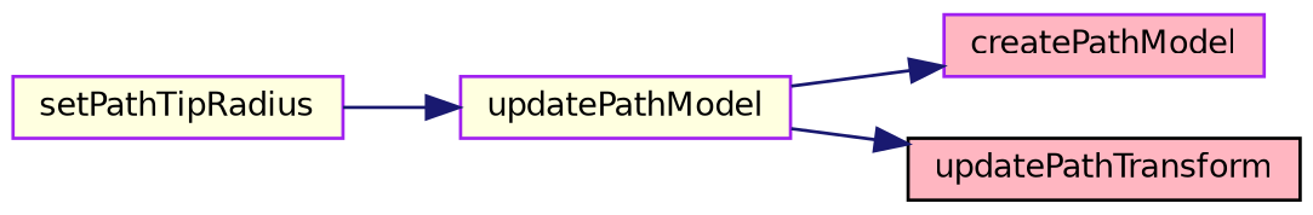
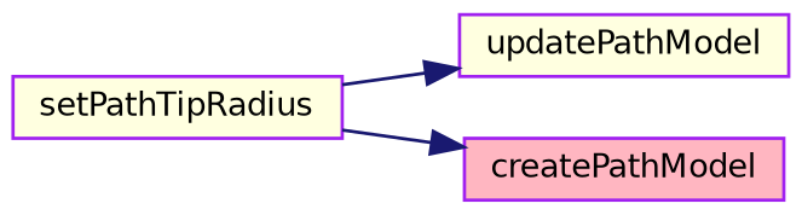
  digraph {
    rankdir=LR
    node [color=purple fillcolor=lightyellow fontname=Helvetica fontsize=10 shape=record style=filled]
    edge [arrowhead=normal color=midnightblue fontname=Helvetica fontsize=10 labelfontname=Helvetica labelfontsize=10 style=solid]
    n1 [fontcolor=black height=0.2 label=setPathTipRadius width=0.4]
    n2 [height=0.2 label=updatePathModel width=0.4]
    n3 [fillcolor=lightpink height=0.2 label=createPathModel width=0.4]
-   n4 [color=black fillcolor=lightpink height=0.2 label=updatePathTransform width=0.4]
    n1 -> n2
-   n2 -> n3
-   n2 -> n4
+   n1 -> n3
  }
